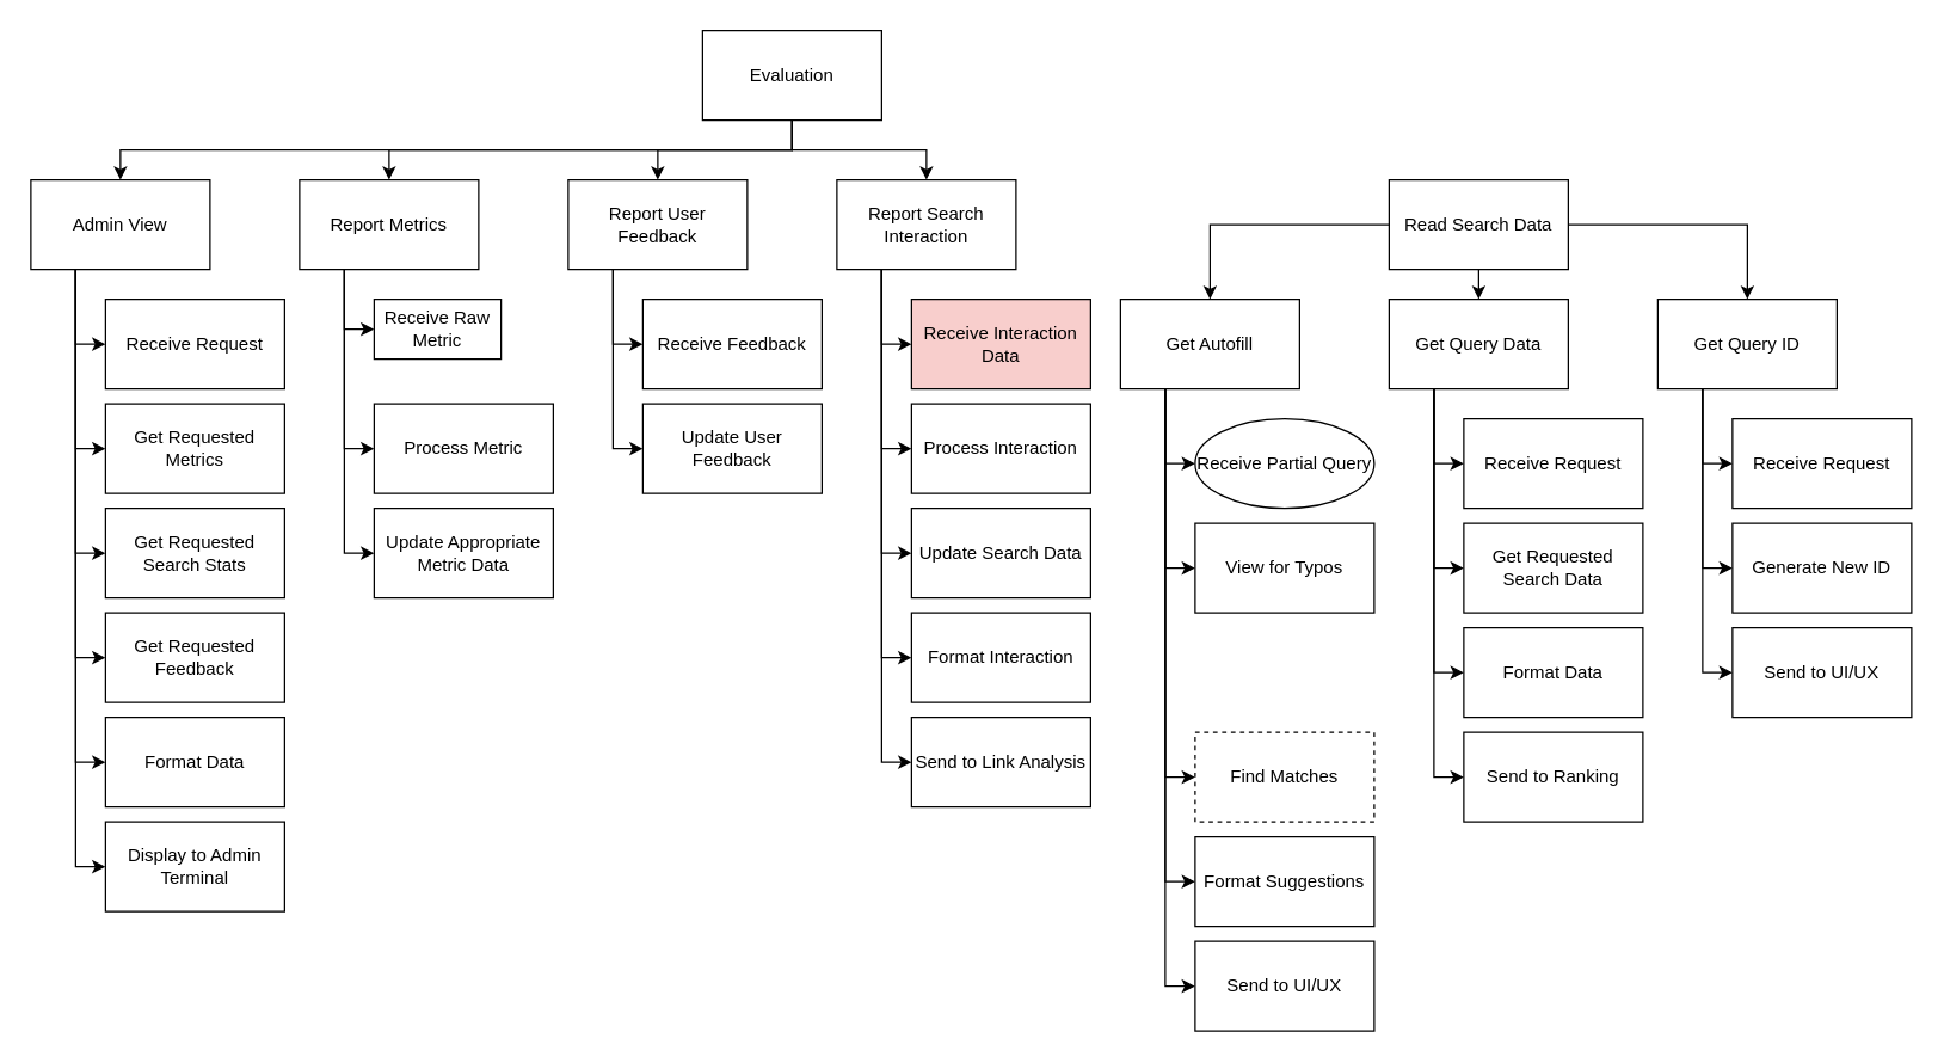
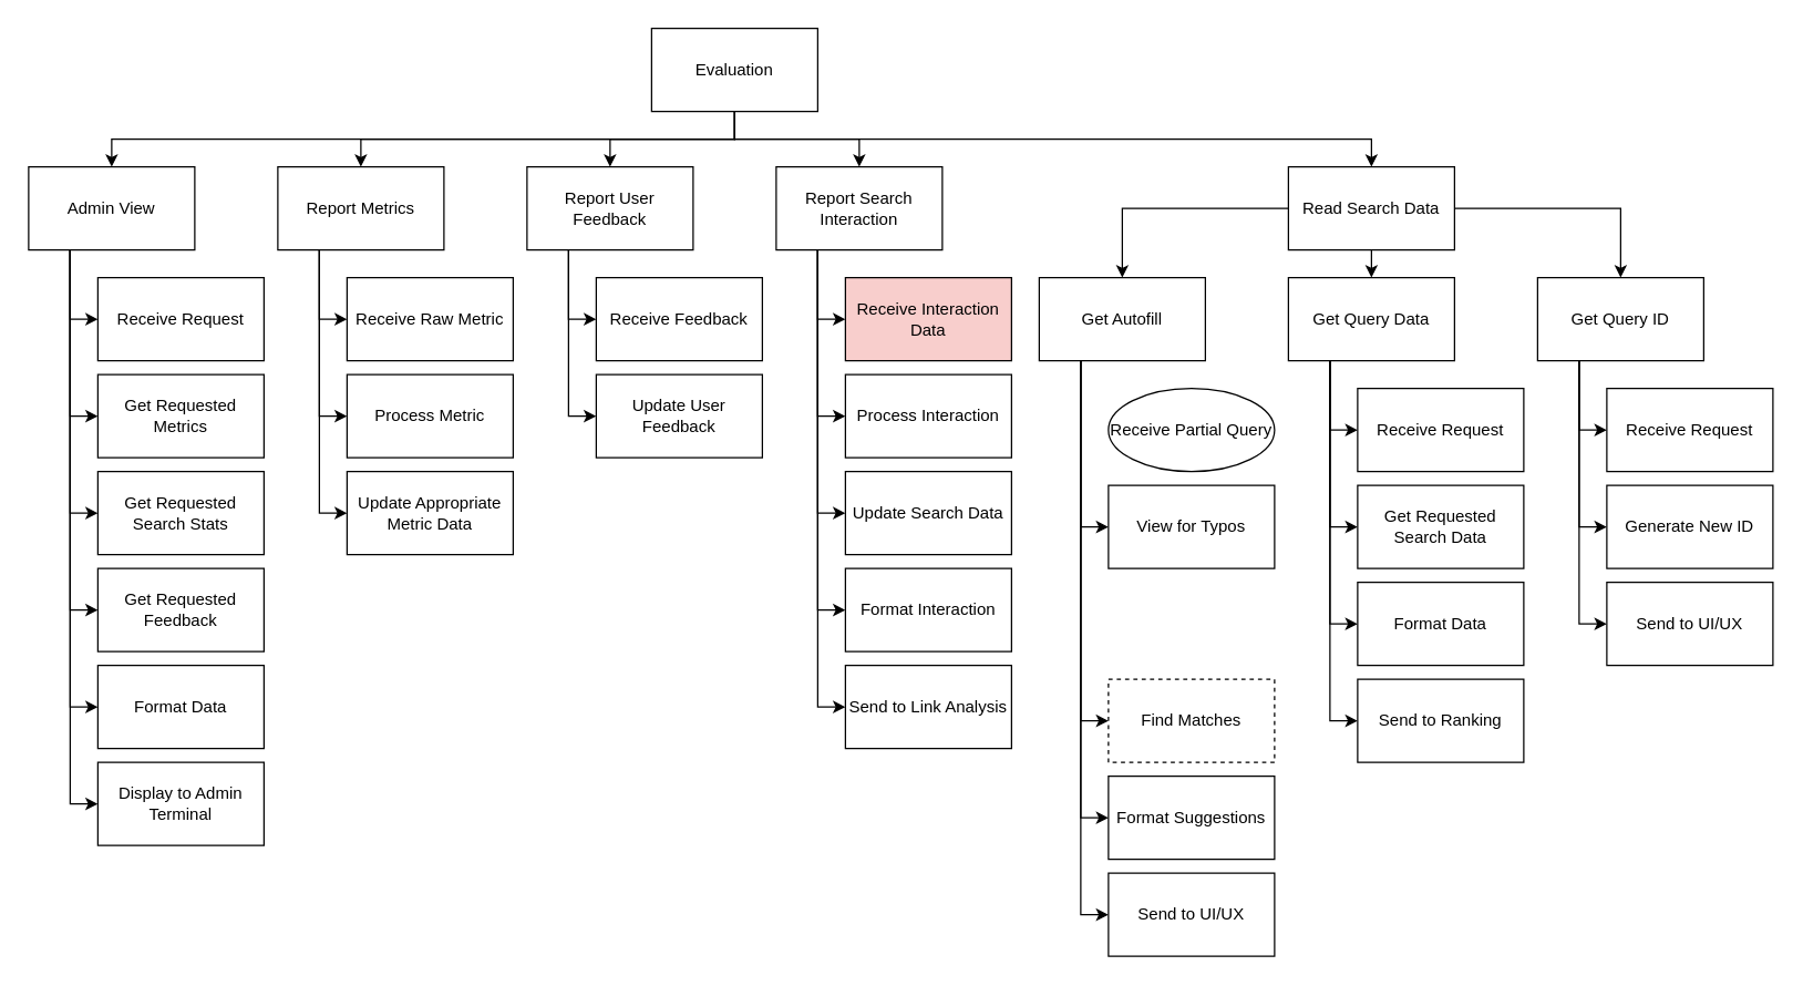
  <mxCell id="0" />
  <mxCell id="1" parent="0" />
  <mxCell id="2" style="rounded=0;orthogonalLoop=1;jettySize=auto;html=1;exitX=0.5;exitY=1;exitDx=0;exitDy=0;entryX=0.5;entryY=0;entryDx=0;entryDy=0;edgeStyle=orthogonalEdgeStyle;elbow=vertical;" parent="1" source="7" target="24" edge="1"><mxGeometry relative="1" as="geometry" /></mxCell>
  <mxCell id="3" style="rounded=0;orthogonalLoop=1;jettySize=auto;html=1;exitX=0.5;exitY=1;exitDx=0;exitDy=0;entryX=0.5;entryY=0;entryDx=0;entryDy=0;edgeStyle=orthogonalEdgeStyle;elbow=vertical;" parent="1" source="7" target="27" edge="1"><mxGeometry relative="1" as="geometry" /></mxCell>
  <mxCell id="4" style="edgeStyle=orthogonalEdgeStyle;rounded=0;orthogonalLoop=1;jettySize=auto;html=1;exitX=0.5;exitY=1;exitDx=0;exitDy=0;entryX=0.5;entryY=0;entryDx=0;entryDy=0;" parent="1" source="7" target="39" edge="1"><mxGeometry relative="1" as="geometry" /></mxCell>
+ <mxCell id="5" style="edgeStyle=orthogonalEdgeStyle;rounded=0;orthogonalLoop=1;jettySize=auto;html=1;exitX=0.5;exitY=1;exitDx=0;exitDy=0;entryX=0.5;entryY=0;entryDx=0;entryDy=0;" parent="1" source="7" target="43" edge="1"><mxGeometry relative="1" as="geometry" /></mxCell>
  <mxCell id="6" style="edgeStyle=orthogonalEdgeStyle;rounded=0;orthogonalLoop=1;jettySize=auto;html=1;exitX=0.5;exitY=1;exitDx=0;exitDy=0;entryX=0.5;entryY=0;entryDx=0;entryDy=0;" parent="1" source="7" target="55" edge="1"><mxGeometry relative="1" as="geometry" /></mxCell>
  <mxCell id="7" value="Evaluation" style="rounded=0;whiteSpace=wrap;html=1;" parent="1" vertex="1"><mxGeometry x="470" y="20" width="120" height="60" as="geometry" /></mxCell>
  <mxCell id="8" value="Process Metric" style="rounded=0;whiteSpace=wrap;html=1;" parent="1" vertex="1"><mxGeometry x="250" y="270" width="120" height="60" as="geometry" /></mxCell>
  <mxCell id="9" value="Update Appropriate Metric Data" style="rounded=0;whiteSpace=wrap;html=1;" parent="1" vertex="1"><mxGeometry x="250" y="340" width="120" height="60" as="geometry" /></mxCell>
- <mxCell id="10" value="Receive Raw Metric" style="rounded=0;whiteSpace=wrap;html=1;" parent="1" vertex="1"><mxGeometry x="250" y="200" width="85" height="40" as="geometry" /></mxCell>
+ <mxCell id="10" value="Receive Raw Metric" style="rounded=0;whiteSpace=wrap;html=1;" parent="1" vertex="1"><mxGeometry x="250" y="200" width="120" height="60" as="geometry" /></mxCell>
  <mxCell id="11" value="Format Suggestions" style="rounded=0;whiteSpace=wrap;html=1;" parent="1" vertex="1"><mxGeometry x="800" y="560" width="120" height="60" as="geometry" /></mxCell>
  <mxCell id="12" value="Find Matches" style="rounded=0;whiteSpace=wrap;html=1;dashed=1;" parent="1" vertex="1"><mxGeometry x="800" y="490" width="120" height="60" as="geometry" /></mxCell>
  <mxCell id="13" value="View for Typos" style="rounded=0;whiteSpace=wrap;html=1;" parent="1" vertex="1"><mxGeometry x="800" y="350" width="120" height="60" as="geometry" /></mxCell>
  <mxCell id="14" value="Receive Partial Query" style="ellipse;whiteSpace=wrap;html=1;" parent="1" vertex="1"><mxGeometry x="800" y="280" width="120" height="60" as="geometry" /></mxCell>
- <mxCell id="15" style="edgeStyle=orthogonalEdgeStyle;rounded=0;orthogonalLoop=1;jettySize=auto;html=1;exitX=0.25;exitY=1;exitDx=0;exitDy=0;entryX=0;entryY=0.5;entryDx=0;entryDy=0;" parent="1" source="20" target="14" edge="1"><mxGeometry relative="1" as="geometry" /></mxCell>
  <mxCell id="16" style="edgeStyle=orthogonalEdgeStyle;rounded=0;orthogonalLoop=1;jettySize=auto;html=1;exitX=0.25;exitY=1;exitDx=0;exitDy=0;entryX=0;entryY=0.5;entryDx=0;entryDy=0;" parent="1" source="20" target="13" edge="1"><mxGeometry relative="1" as="geometry" /></mxCell>
  <mxCell id="17" style="edgeStyle=orthogonalEdgeStyle;rounded=0;orthogonalLoop=1;jettySize=auto;html=1;exitX=0.25;exitY=1;exitDx=0;exitDy=0;entryX=0;entryY=0.5;entryDx=0;entryDy=0;" parent="1" source="20" target="12" edge="1"><mxGeometry relative="1" as="geometry" /></mxCell>
  <mxCell id="18" style="edgeStyle=orthogonalEdgeStyle;rounded=0;orthogonalLoop=1;jettySize=auto;html=1;exitX=0.25;exitY=1;exitDx=0;exitDy=0;entryX=0;entryY=0.5;entryDx=0;entryDy=0;" parent="1" source="20" target="11" edge="1"><mxGeometry relative="1" as="geometry" /></mxCell>
  <mxCell id="19" style="edgeStyle=orthogonalEdgeStyle;rounded=0;orthogonalLoop=1;jettySize=auto;html=1;exitX=0.25;exitY=1;exitDx=0;exitDy=0;entryX=0;entryY=0.5;entryDx=0;entryDy=0;" parent="1" source="20" target="72" edge="1"><mxGeometry relative="1" as="geometry"><mxPoint x="800" y="660" as="targetPoint" /></mxGeometry></mxCell>
  <mxCell id="20" value="Get Autofill" style="rounded=0;whiteSpace=wrap;html=1;" parent="1" vertex="1"><mxGeometry x="750" y="200" width="120" height="60" as="geometry" /></mxCell>
  <mxCell id="21" style="edgeStyle=orthogonalEdgeStyle;rounded=0;orthogonalLoop=1;jettySize=auto;html=1;exitX=0.25;exitY=1;exitDx=0;exitDy=0;entryX=0;entryY=0.5;entryDx=0;entryDy=0;" parent="1" source="24" target="10" edge="1"><mxGeometry relative="1" as="geometry" /></mxCell>
  <mxCell id="22" style="edgeStyle=orthogonalEdgeStyle;rounded=0;orthogonalLoop=1;jettySize=auto;html=1;exitX=0.25;exitY=1;exitDx=0;exitDy=0;entryX=0;entryY=0.5;entryDx=0;entryDy=0;" parent="1" source="24" target="9" edge="1"><mxGeometry relative="1" as="geometry" /></mxCell>
  <mxCell id="23" style="edgeStyle=orthogonalEdgeStyle;rounded=0;orthogonalLoop=1;jettySize=auto;html=1;exitX=0.25;exitY=1;exitDx=0;exitDy=0;entryX=0;entryY=0.5;entryDx=0;entryDy=0;" parent="1" source="24" target="8" edge="1"><mxGeometry relative="1" as="geometry" /></mxCell>
  <mxCell id="24" value="Report Metrics" style="rounded=0;whiteSpace=wrap;html=1;" parent="1" vertex="1"><mxGeometry x="200" y="120" width="120" height="60" as="geometry" /></mxCell>
  <mxCell id="25" style="edgeStyle=orthogonalEdgeStyle;rounded=0;orthogonalLoop=1;jettySize=auto;html=1;exitX=0.25;exitY=1;exitDx=0;exitDy=0;entryX=0;entryY=0.5;entryDx=0;entryDy=0;" parent="1" source="27" target="29" edge="1"><mxGeometry relative="1" as="geometry" /></mxCell>
  <mxCell id="26" style="edgeStyle=orthogonalEdgeStyle;rounded=0;orthogonalLoop=1;jettySize=auto;html=1;exitX=0.25;exitY=1;exitDx=0;exitDy=0;entryX=0;entryY=0.5;entryDx=0;entryDy=0;" parent="1" source="27" target="28" edge="1"><mxGeometry relative="1" as="geometry" /></mxCell>
  <mxCell id="27" value="Report User Feedback" style="rounded=0;whiteSpace=wrap;html=1;" parent="1" vertex="1"><mxGeometry x="380" y="120" width="120" height="60" as="geometry" /></mxCell>
  <mxCell id="28" value="Update User Feedback" style="rounded=0;whiteSpace=wrap;html=1;" parent="1" vertex="1"><mxGeometry x="430" y="270" width="120" height="60" as="geometry" /></mxCell>
  <mxCell id="29" value="Receive Feedback" style="rounded=0;whiteSpace=wrap;html=1;" parent="1" vertex="1"><mxGeometry x="430" y="200" width="120" height="60" as="geometry" /></mxCell>
  <mxCell id="30" value="Format Interaction" style="rounded=0;whiteSpace=wrap;html=1;" parent="1" vertex="1"><mxGeometry x="610" y="410" width="120" height="60" as="geometry" /></mxCell>
  <mxCell id="31" value="Update Search Data" style="rounded=0;whiteSpace=wrap;html=1;" parent="1" vertex="1"><mxGeometry x="610" y="340" width="120" height="60" as="geometry" /></mxCell>
  <mxCell id="32" value="Process Interaction" style="rounded=0;whiteSpace=wrap;html=1;" parent="1" vertex="1"><mxGeometry x="610" y="270" width="120" height="60" as="geometry" /></mxCell>
  <mxCell id="33" value="Receive Interaction Data" style="rounded=0;whiteSpace=wrap;html=1;fillColor=#f8cecc;" parent="1" vertex="1"><mxGeometry x="610" y="200" width="120" height="60" as="geometry" /></mxCell>
  <mxCell id="34" style="edgeStyle=orthogonalEdgeStyle;rounded=0;orthogonalLoop=1;jettySize=auto;html=1;exitX=0.25;exitY=1;exitDx=0;exitDy=0;entryX=0;entryY=0.5;entryDx=0;entryDy=0;" parent="1" source="39" target="33" edge="1"><mxGeometry relative="1" as="geometry" /></mxCell>
  <mxCell id="35" style="edgeStyle=orthogonalEdgeStyle;rounded=0;orthogonalLoop=1;jettySize=auto;html=1;exitX=0.25;exitY=1;exitDx=0;exitDy=0;entryX=0;entryY=0.5;entryDx=0;entryDy=0;" parent="1" source="39" target="32" edge="1"><mxGeometry relative="1" as="geometry" /></mxCell>
  <mxCell id="36" style="edgeStyle=orthogonalEdgeStyle;rounded=0;orthogonalLoop=1;jettySize=auto;html=1;exitX=0.25;exitY=1;exitDx=0;exitDy=0;entryX=0;entryY=0.5;entryDx=0;entryDy=0;" parent="1" source="39" target="31" edge="1"><mxGeometry relative="1" as="geometry" /></mxCell>
  <mxCell id="37" style="edgeStyle=orthogonalEdgeStyle;rounded=0;orthogonalLoop=1;jettySize=auto;html=1;exitX=0.25;exitY=1;exitDx=0;exitDy=0;entryX=0;entryY=0.5;entryDx=0;entryDy=0;" parent="1" source="39" target="30" edge="1"><mxGeometry relative="1" as="geometry" /></mxCell>
  <mxCell id="38" style="edgeStyle=orthogonalEdgeStyle;rounded=0;orthogonalLoop=1;jettySize=auto;html=1;exitX=0.25;exitY=1;exitDx=0;exitDy=0;entryX=0;entryY=0.5;entryDx=0;entryDy=0;" parent="1" source="39" target="73" edge="1"><mxGeometry relative="1" as="geometry" /></mxCell>
  <mxCell id="39" value="Report Search Interaction" style="rounded=0;whiteSpace=wrap;html=1;" parent="1" vertex="1"><mxGeometry x="560" y="120" width="120" height="60" as="geometry" /></mxCell>
  <mxCell id="40" style="edgeStyle=orthogonalEdgeStyle;rounded=0;orthogonalLoop=1;jettySize=auto;html=1;exitX=0;exitY=0.5;exitDx=0;exitDy=0;entryX=0.5;entryY=0;entryDx=0;entryDy=0;" parent="1" source="43" target="20" edge="1"><mxGeometry relative="1" as="geometry" /></mxCell>
  <mxCell id="41" style="edgeStyle=orthogonalEdgeStyle;rounded=0;orthogonalLoop=1;jettySize=auto;html=1;exitX=0.5;exitY=1;exitDx=0;exitDy=0;entryX=0.5;entryY=0;entryDx=0;entryDy=0;" parent="1" source="43" target="64" edge="1"><mxGeometry relative="1" as="geometry" /></mxCell>
  <mxCell id="42" style="edgeStyle=orthogonalEdgeStyle;rounded=0;orthogonalLoop=1;jettySize=auto;html=1;exitX=1;exitY=0.5;exitDx=0;exitDy=0;entryX=0.5;entryY=0;entryDx=0;entryDy=0;" parent="1" source="43" target="71" edge="1"><mxGeometry relative="1" as="geometry" /></mxCell>
  <mxCell id="43" value="Read Search Data" style="rounded=0;whiteSpace=wrap;html=1;" parent="1" vertex="1"><mxGeometry x="930" y="120" width="120" height="60" as="geometry" /></mxCell>
  <mxCell id="44" value="Display to Admin Terminal" style="rounded=0;whiteSpace=wrap;html=1;" parent="1" vertex="1"><mxGeometry x="70" y="550" width="120" height="60" as="geometry" /></mxCell>
  <mxCell id="45" value="Format Data" style="rounded=0;whiteSpace=wrap;html=1;" parent="1" vertex="1"><mxGeometry x="70" y="480" width="120" height="60" as="geometry" /></mxCell>
  <mxCell id="46" value="Get Requested Search Stats" style="rounded=0;whiteSpace=wrap;html=1;" parent="1" vertex="1"><mxGeometry x="70" y="340" width="120" height="60" as="geometry" /></mxCell>
  <mxCell id="47" value="Get Requested Metrics" style="rounded=0;whiteSpace=wrap;html=1;" parent="1" vertex="1"><mxGeometry x="70" y="270" width="120" height="60" as="geometry" /></mxCell>
  <mxCell id="48" value="Receive Request" style="rounded=0;whiteSpace=wrap;html=1;" parent="1" vertex="1"><mxGeometry x="70" y="200" width="120" height="60" as="geometry" /></mxCell>
  <mxCell id="49" style="edgeStyle=orthogonalEdgeStyle;rounded=0;orthogonalLoop=1;jettySize=auto;html=1;exitX=0.25;exitY=1;exitDx=0;exitDy=0;entryX=0;entryY=0.5;entryDx=0;entryDy=0;" parent="1" source="55" target="48" edge="1"><mxGeometry relative="1" as="geometry" /></mxCell>
  <mxCell id="50" style="edgeStyle=orthogonalEdgeStyle;rounded=0;orthogonalLoop=1;jettySize=auto;html=1;exitX=0.25;exitY=1;exitDx=0;exitDy=0;entryX=0;entryY=0.5;entryDx=0;entryDy=0;" parent="1" source="55" target="47" edge="1"><mxGeometry relative="1" as="geometry" /></mxCell>
  <mxCell id="51" style="edgeStyle=orthogonalEdgeStyle;rounded=0;orthogonalLoop=1;jettySize=auto;html=1;exitX=0.25;exitY=1;exitDx=0;exitDy=0;entryX=0;entryY=0.5;entryDx=0;entryDy=0;" parent="1" source="55" target="46" edge="1"><mxGeometry relative="1" as="geometry" /></mxCell>
  <mxCell id="52" style="edgeStyle=orthogonalEdgeStyle;rounded=0;orthogonalLoop=1;jettySize=auto;html=1;exitX=0.25;exitY=1;exitDx=0;exitDy=0;entryX=0;entryY=0.5;entryDx=0;entryDy=0;" parent="1" source="55" target="45" edge="1"><mxGeometry relative="1" as="geometry" /></mxCell>
  <mxCell id="53" style="edgeStyle=orthogonalEdgeStyle;rounded=0;orthogonalLoop=1;jettySize=auto;html=1;exitX=0.25;exitY=1;exitDx=0;exitDy=0;entryX=0;entryY=0.5;entryDx=0;entryDy=0;" parent="1" source="55" target="44" edge="1"><mxGeometry relative="1" as="geometry" /></mxCell>
  <mxCell id="54" style="edgeStyle=orthogonalEdgeStyle;rounded=0;orthogonalLoop=1;jettySize=auto;html=1;exitX=0.25;exitY=1;exitDx=0;exitDy=0;entryX=0;entryY=0.5;entryDx=0;entryDy=0;" parent="1" source="55" target="56" edge="1"><mxGeometry relative="1" as="geometry" /></mxCell>
  <mxCell id="55" value="Admin View" style="rounded=0;whiteSpace=wrap;html=1;" parent="1" vertex="1"><mxGeometry y="120" width="120" height="60" as="geometry" x="20" /></mxCell>
  <mxCell id="56" value="Get Requested Feedback" style="rounded=0;whiteSpace=wrap;html=1;" parent="1" vertex="1"><mxGeometry x="70" y="410" width="120" height="60" as="geometry" /></mxCell>
  <mxCell id="57" value="Format Data" style="rounded=0;whiteSpace=wrap;html=1;" parent="1" vertex="1"><mxGeometry x="980" y="420" width="120" height="60" as="geometry" /></mxCell>
  <mxCell id="58" value="Get Requested Search Data" style="rounded=0;whiteSpace=wrap;html=1;" parent="1" vertex="1"><mxGeometry x="980" y="350" width="120" height="60" as="geometry" /></mxCell>
  <mxCell id="59" value="Receive Request" style="rounded=0;whiteSpace=wrap;html=1;" parent="1" vertex="1"><mxGeometry x="980" y="280" width="120" height="60" as="geometry" /></mxCell>
  <mxCell id="60" style="edgeStyle=orthogonalEdgeStyle;rounded=0;orthogonalLoop=1;jettySize=auto;html=1;exitX=0.25;exitY=1;exitDx=0;exitDy=0;entryX=0;entryY=0.5;entryDx=0;entryDy=0;" parent="1" source="64" target="59" edge="1"><mxGeometry relative="1" as="geometry" /></mxCell>
  <mxCell id="61" style="edgeStyle=orthogonalEdgeStyle;rounded=0;orthogonalLoop=1;jettySize=auto;html=1;exitX=0.25;exitY=1;exitDx=0;exitDy=0;entryX=0;entryY=0.5;entryDx=0;entryDy=0;" parent="1" source="64" target="58" edge="1"><mxGeometry relative="1" as="geometry" /></mxCell>
  <mxCell id="62" style="edgeStyle=orthogonalEdgeStyle;rounded=0;orthogonalLoop=1;jettySize=auto;html=1;exitX=0.25;exitY=1;exitDx=0;exitDy=0;entryX=0;entryY=0.5;entryDx=0;entryDy=0;" parent="1" source="64" target="57" edge="1"><mxGeometry relative="1" as="geometry" /></mxCell>
  <mxCell id="63" style="edgeStyle=orthogonalEdgeStyle;rounded=0;orthogonalLoop=1;jettySize=auto;html=1;exitX=0.25;exitY=1;exitDx=0;exitDy=0;entryX=0;entryY=0.5;entryDx=0;entryDy=0;" parent="1" source="64" target="74" edge="1"><mxGeometry relative="1" as="geometry" /></mxCell>
  <mxCell id="64" value="Get Query Data" style="rounded=0;whiteSpace=wrap;html=1;" parent="1" vertex="1"><mxGeometry x="930" y="200" width="120" height="60" as="geometry" /></mxCell>
  <mxCell id="65" value="Send to UI/UX" style="rounded=0;whiteSpace=wrap;html=1;" parent="1" vertex="1"><mxGeometry x="1160" y="420" width="120" height="60" as="geometry" /></mxCell>
  <mxCell id="66" value="Generate New ID" style="rounded=0;whiteSpace=wrap;html=1;" parent="1" vertex="1"><mxGeometry x="1160" y="350" width="120" height="60" as="geometry" /></mxCell>
  <mxCell id="67" value="Receive Request" style="rounded=0;whiteSpace=wrap;html=1;" parent="1" vertex="1"><mxGeometry x="1160" y="280" width="120" height="60" as="geometry" /></mxCell>
  <mxCell id="68" style="edgeStyle=orthogonalEdgeStyle;rounded=0;orthogonalLoop=1;jettySize=auto;html=1;exitX=0.25;exitY=1;exitDx=0;exitDy=0;entryX=0;entryY=0.5;entryDx=0;entryDy=0;" parent="1" source="71" target="67" edge="1"><mxGeometry relative="1" as="geometry" /></mxCell>
  <mxCell id="69" style="edgeStyle=orthogonalEdgeStyle;rounded=0;orthogonalLoop=1;jettySize=auto;html=1;exitX=0.25;exitY=1;exitDx=0;exitDy=0;entryX=0;entryY=0.5;entryDx=0;entryDy=0;" parent="1" source="71" target="66" edge="1"><mxGeometry relative="1" as="geometry" /></mxCell>
  <mxCell id="70" style="edgeStyle=orthogonalEdgeStyle;rounded=0;orthogonalLoop=1;jettySize=auto;html=1;exitX=0.25;exitY=1;exitDx=0;exitDy=0;entryX=0;entryY=0.5;entryDx=0;entryDy=0;" parent="1" source="71" target="65" edge="1"><mxGeometry relative="1" as="geometry" /></mxCell>
  <mxCell id="71" value="Get Query ID" style="rounded=0;whiteSpace=wrap;html=1;" parent="1" vertex="1"><mxGeometry x="1110" y="200" width="120" height="60" as="geometry" /></mxCell>
  <mxCell id="72" value="Send to UI/UX" style="rounded=0;whiteSpace=wrap;html=1;" parent="1" vertex="1"><mxGeometry x="800" y="630" width="120" height="60" as="geometry" /></mxCell>
  <mxCell id="73" value="Send to Link Analysis" style="rounded=0;whiteSpace=wrap;html=1;" parent="1" vertex="1"><mxGeometry x="610" y="480" width="120" height="60" as="geometry" /></mxCell>
  <mxCell id="74" value="Send to Ranking" style="rounded=0;whiteSpace=wrap;html=1;" parent="1" vertex="1"><mxGeometry x="980" y="490" width="120" height="60" as="geometry" /></mxCell>
